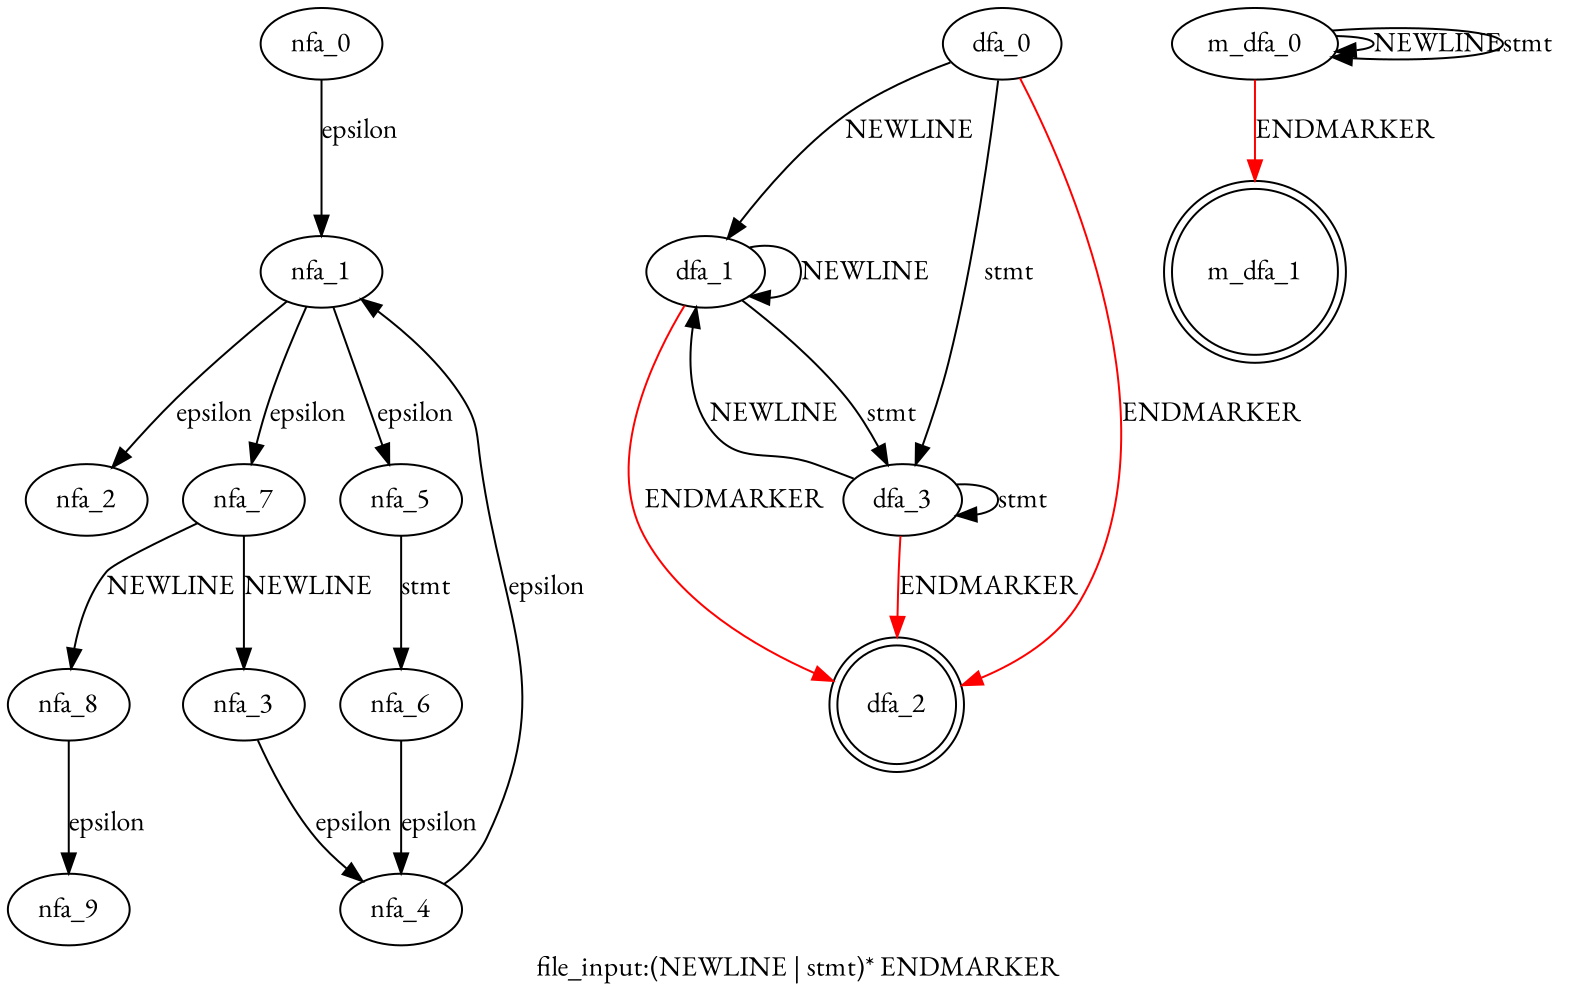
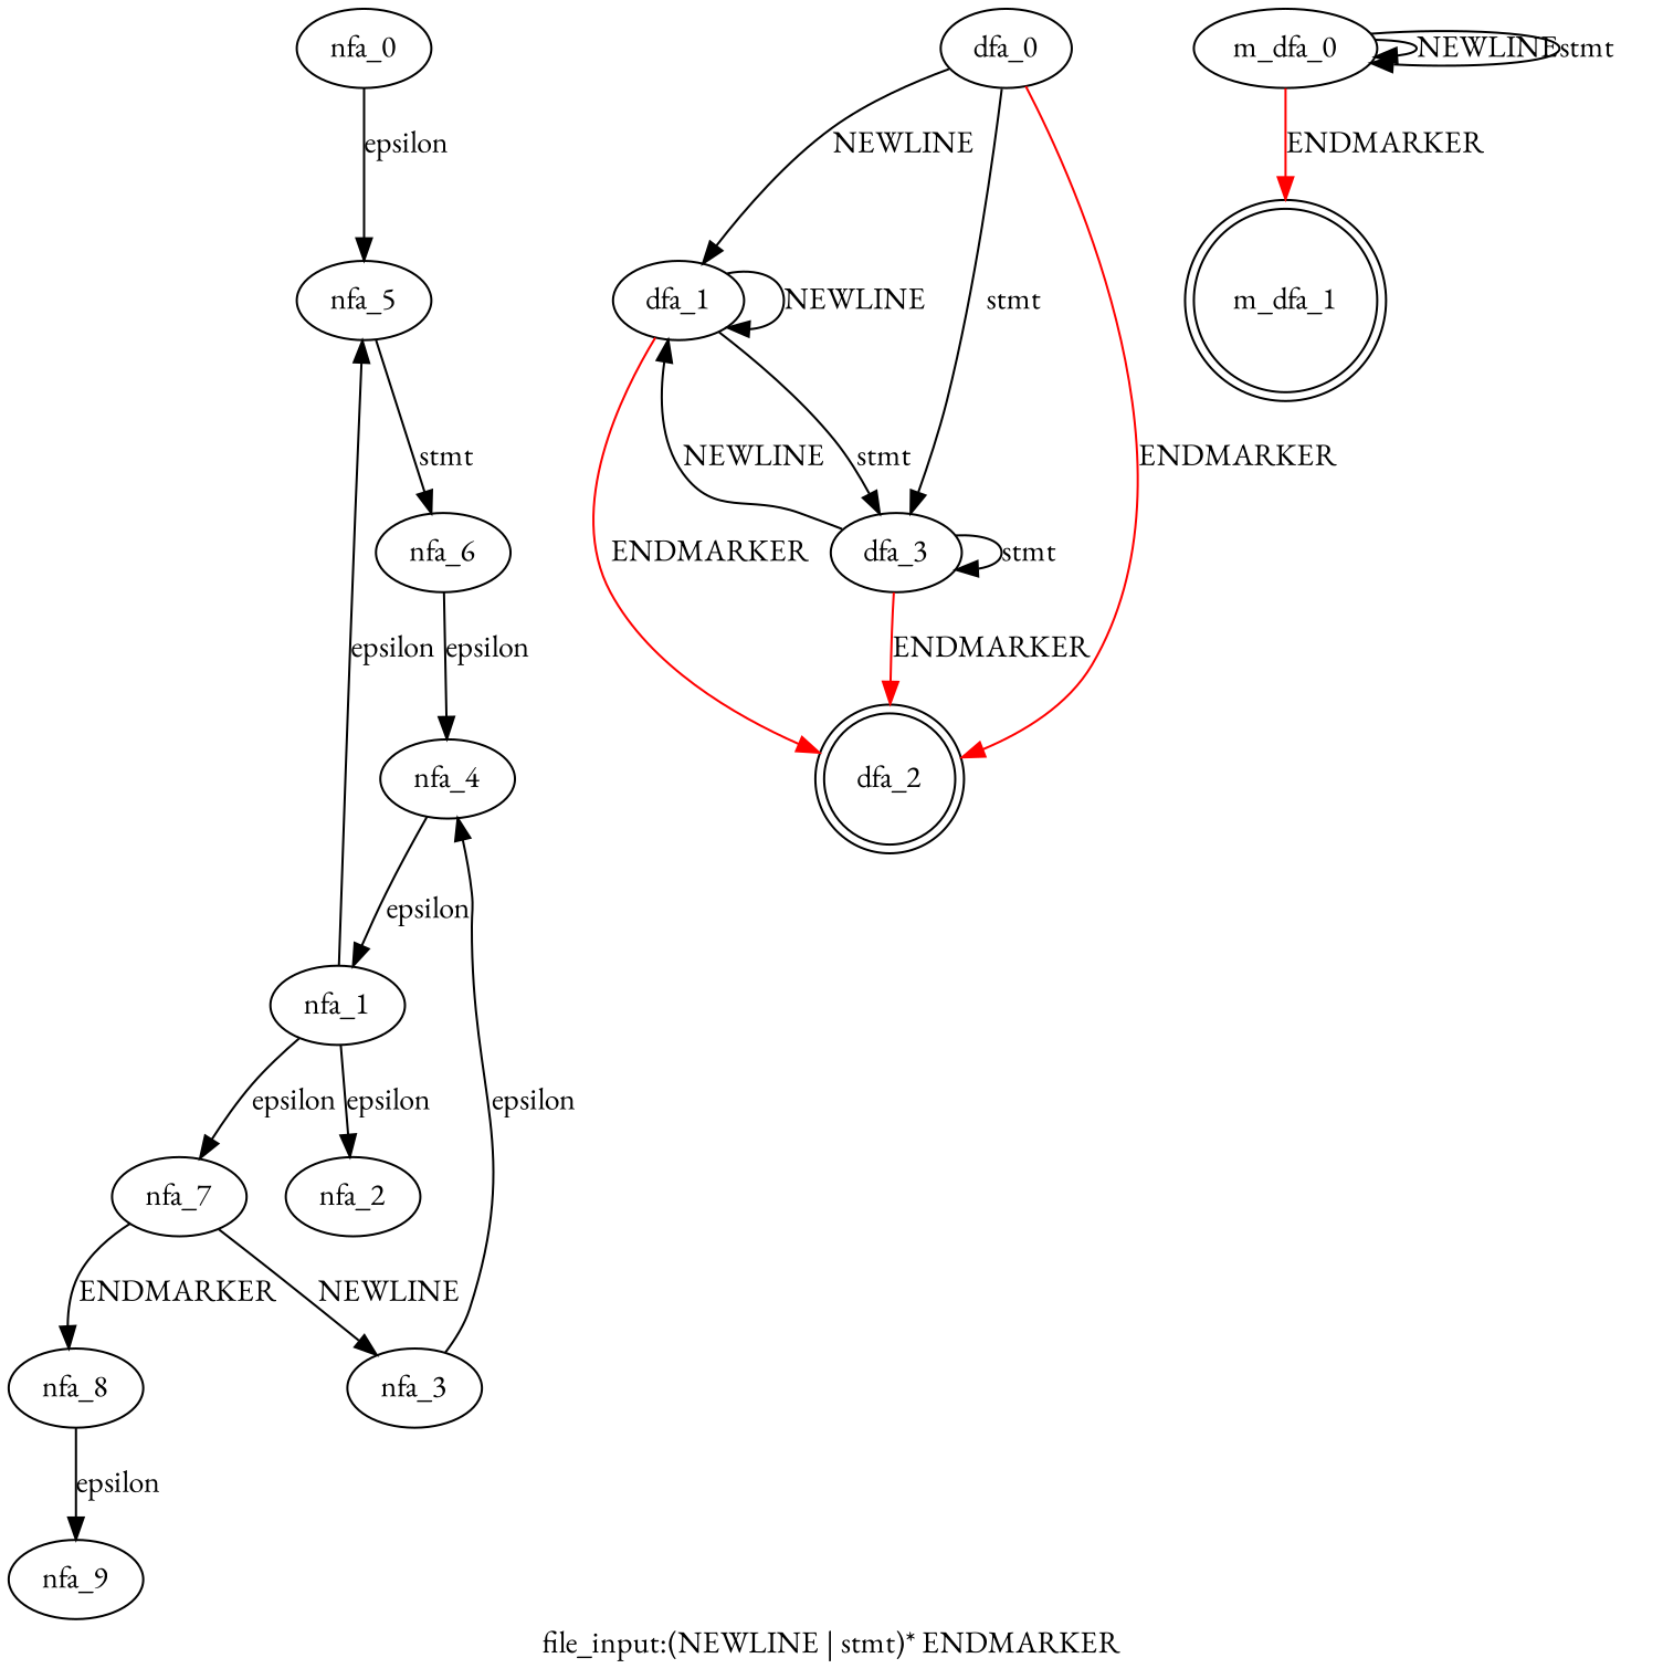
  digraph {
    fontname="EB Garamond"
    label="file_input:(NEWLINE | stmt)* ENDMARKER"
    node [fontname="EB Garamond"]
    edge [fontname="EB Garamond"]
    nfa_0
    nfa_1
    nfa_2
    nfa_5
    nfa_7
    nfa_3
    nfa_4
    nfa_6
    nfa_8
    nfa_9
    dfa_0
    dfa_1
    dfa_2 [shape=doublecircle]
    dfa_3
    m_dfa_0
    m_dfa_1 [shape=doublecircle]
    subgraph sub_1 {
      nfa_0
      nfa_1
      nfa_2
      nfa_5
      nfa_7
      nfa_3
      nfa_4
      nfa_6
      nfa_8
      nfa_9
    }
    subgraph sub_2 {
      dfa_0
      dfa_1
      dfa_2
      dfa_3
    }
    subgraph sub_3 {
      m_dfa_0
      m_dfa_1
    }
-   nfa_0 -> nfa_1 [label=epsilon]
+   nfa_0 -> nfa_5 [label=epsilon]
    nfa_1 -> nfa_2 [label=epsilon]
    nfa_1 -> nfa_5 [label=epsilon]
    nfa_1 -> nfa_7 [label=epsilon]
    nfa_5 -> nfa_6 [label=stmt]
    nfa_7 -> nfa_3 [label=NEWLINE]
-   nfa_7 -> nfa_8 [label=NEWLINE]
+   nfa_7 -> nfa_8 [label=ENDMARKER]
    nfa_3 -> nfa_4 [label=epsilon]
    nfa_4 -> nfa_1 [label=epsilon]
    nfa_6 -> nfa_4 [label=epsilon]
    nfa_8 -> nfa_9 [label=epsilon]
    dfa_0 -> dfa_1 [label=NEWLINE]
    dfa_0 -> dfa_2 [color=red label=ENDMARKER]
    dfa_0 -> dfa_3 [label=stmt]
    dfa_1 -> dfa_1 [label=NEWLINE]
    dfa_1 -> dfa_2 [color=red label=ENDMARKER]
    dfa_1 -> dfa_3 [label=stmt]
    dfa_3 -> dfa_1 [label=NEWLINE]
    dfa_3 -> dfa_2 [color=red label=ENDMARKER]
    dfa_3 -> dfa_3 [label=stmt]
    m_dfa_0 -> m_dfa_0 [label=NEWLINE]
    m_dfa_0 -> m_dfa_0 [label=stmt]
    m_dfa_0 -> m_dfa_1 [color=red label=ENDMARKER]
  }
